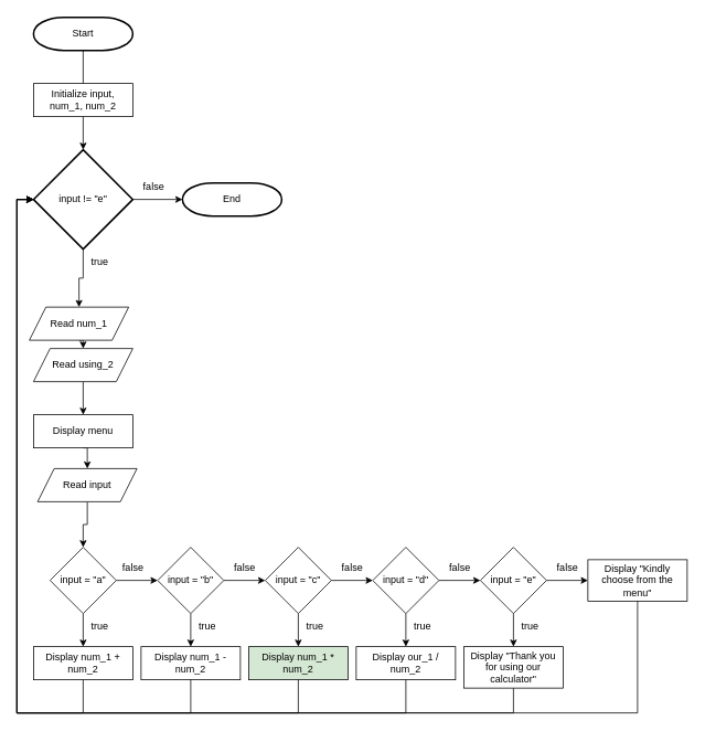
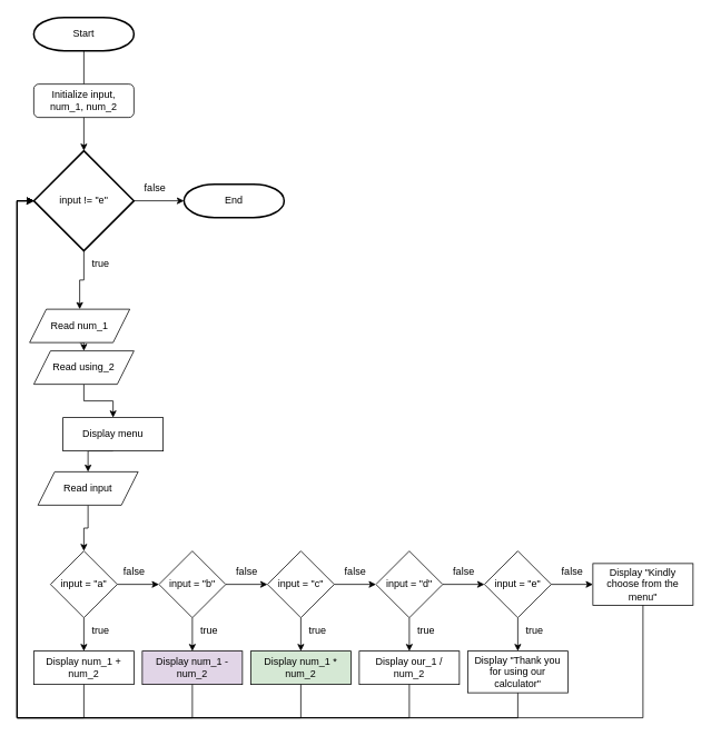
  <mxCell id="0" />
  <mxCell id="1" parent="0" />
  <mxCell id="2" style="edgeStyle=orthogonalEdgeStyle;rounded=0;orthogonalLoop=1;jettySize=auto;html=1;exitX=0.5;exitY=1;exitDx=0;exitDy=0;exitPerimeter=0;entryX=0.5;entryY=0;entryDx=0;entryDy=0;endArrow=none;" edge="1" parent="1" source="3" target="7"><mxGeometry relative="1" as="geometry" /></mxCell>
  <mxCell id="3" value="Start" style="strokeWidth=2;html=1;shape=mxgraph.flowchart.terminator;whiteSpace=wrap;" vertex="1" parent="1"><mxGeometry x="40" y="20" width="120" height="40" as="geometry" /></mxCell>
  <mxCell id="4" style="edgeStyle=orthogonalEdgeStyle;rounded=0;orthogonalLoop=1;jettySize=auto;html=1;exitX=0.5;exitY=1;exitDx=0;exitDy=0;exitPerimeter=0;entryX=0.5;entryY=0;entryDx=0;entryDy=0;" edge="1" parent="1" source="6" target="9"><mxGeometry relative="1" as="geometry" /></mxCell>
  <mxCell id="5" style="edgeStyle=orthogonalEdgeStyle;rounded=0;orthogonalLoop=1;jettySize=auto;html=1;exitX=1;exitY=0.5;exitDx=0;exitDy=0;exitPerimeter=0;entryX=0;entryY=0.5;entryDx=0;entryDy=0;entryPerimeter=0;" edge="1" parent="1" source="6" target="54"><mxGeometry relative="1" as="geometry"><mxPoint x="220" y="239.615" as="targetPoint" /></mxGeometry></mxCell>
  <mxCell id="6" value="input != &quot;e&quot;" style="strokeWidth=2;html=1;shape=mxgraph.flowchart.decision;whiteSpace=wrap;" vertex="1" parent="1"><mxGeometry x="40" y="180" width="120" height="120" as="geometry" /></mxCell>
- <mxCell id="7" value="Initialize input, num_1, num_2" style="rounded=0;whiteSpace=wrap;html=1;" vertex="1" parent="1"><mxGeometry x="40" y="100" width="120" height="40" as="geometry" /></mxCell>
+ <mxCell id="7" value="Initialize input, num_1, num_2" style="whiteSpace=wrap;html=1;rounded=1;" vertex="1" parent="1"><mxGeometry x="40" y="100" width="120" height="40" as="geometry" /></mxCell>
  <mxCell id="8" style="edgeStyle=orthogonalEdgeStyle;rounded=0;orthogonalLoop=1;jettySize=auto;html=1;exitX=0.5;exitY=1;exitDx=0;exitDy=0;entryX=0.5;entryY=0;entryDx=0;entryDy=0;" edge="1" parent="1" source="9" target="11"><mxGeometry relative="1" as="geometry" /></mxCell>
  <mxCell id="9" value="Read num_1" style="shape=parallelogram;perimeter=parallelogramPerimeter;whiteSpace=wrap;html=1;fixedSize=1;" vertex="1" parent="1"><mxGeometry x="35" y="370" width="120" height="40" as="geometry" /></mxCell>
  <mxCell id="10" style="edgeStyle=orthogonalEdgeStyle;rounded=0;orthogonalLoop=1;jettySize=auto;html=1;exitX=0.5;exitY=1;exitDx=0;exitDy=0;entryX=0.5;entryY=0;entryDx=0;entryDy=0;" edge="1" parent="1" source="11" target="15"><mxGeometry relative="1" as="geometry" /></mxCell>
  <mxCell id="11" value="Read using_2" style="shape=parallelogram;perimeter=parallelogramPerimeter;whiteSpace=wrap;html=1;fixedSize=1;" vertex="1" parent="1"><mxGeometry x="40" y="420" width="120" height="40" as="geometry" /></mxCell>
  <mxCell id="12" style="edgeStyle=orthogonalEdgeStyle;rounded=0;orthogonalLoop=1;jettySize=auto;html=1;exitX=0.5;exitY=1;exitDx=0;exitDy=0;entryX=0.5;entryY=0;entryDx=0;entryDy=0;" edge="1" parent="1" source="13" target="18"><mxGeometry relative="1" as="geometry" /></mxCell>
  <mxCell id="13" value="Read input" style="shape=parallelogram;perimeter=parallelogramPerimeter;whiteSpace=wrap;html=1;fixedSize=1;" vertex="1" parent="1"><mxGeometry x="45" y="565" width="120" height="40" as="geometry" /></mxCell>
  <mxCell id="14" style="edgeStyle=orthogonalEdgeStyle;rounded=0;orthogonalLoop=1;jettySize=auto;html=1;exitX=0.5;exitY=1;exitDx=0;exitDy=0;entryX=0.5;entryY=0;entryDx=0;entryDy=0;" edge="1" parent="1" source="15" target="13"><mxGeometry relative="1" as="geometry" /></mxCell>
- <mxCell id="15" value="Display menu" style="rounded=0;whiteSpace=wrap;html=1;" vertex="1" parent="1"><mxGeometry x="40" y="500" width="120" height="40" as="geometry" /></mxCell>
+ <mxCell id="15" value="Display menu" style="rounded=0;whiteSpace=wrap;html=1;" vertex="1" parent="1"><mxGeometry x="75" y="500" width="120" height="40" as="geometry" /></mxCell>
  <mxCell id="16" style="edgeStyle=orthogonalEdgeStyle;rounded=0;orthogonalLoop=1;jettySize=auto;html=1;exitX=0.5;exitY=1;exitDx=0;exitDy=0;entryX=0.5;entryY=0;entryDx=0;entryDy=0;" edge="1" parent="1" source="18" target="31"><mxGeometry relative="1" as="geometry" /></mxCell>
  <mxCell id="17" style="edgeStyle=orthogonalEdgeStyle;rounded=0;orthogonalLoop=1;jettySize=auto;html=1;exitX=1;exitY=0.5;exitDx=0;exitDy=0;entryX=0;entryY=0.5;entryDx=0;entryDy=0;" edge="1" parent="1" source="18" target="21"><mxGeometry relative="1" as="geometry" /></mxCell>
  <mxCell id="18" value="input = &quot;a&quot;" style="rhombus;whiteSpace=wrap;html=1;" vertex="1" parent="1"><mxGeometry x="60" y="660" width="80" height="80" as="geometry" /></mxCell>
  <mxCell id="19" style="edgeStyle=orthogonalEdgeStyle;rounded=0;orthogonalLoop=1;jettySize=auto;html=1;exitX=0.5;exitY=1;exitDx=0;exitDy=0;entryX=0.5;entryY=0;entryDx=0;entryDy=0;" edge="1" parent="1" source="21" target="32"><mxGeometry relative="1" as="geometry" /></mxCell>
  <mxCell id="20" style="edgeStyle=orthogonalEdgeStyle;rounded=0;orthogonalLoop=1;jettySize=auto;html=1;exitX=1;exitY=0.5;exitDx=0;exitDy=0;entryX=0;entryY=0.5;entryDx=0;entryDy=0;" edge="1" parent="1" source="21" target="24"><mxGeometry relative="1" as="geometry" /></mxCell>
  <mxCell id="21" value="input = &quot;b&quot;" style="rhombus;whiteSpace=wrap;html=1;" vertex="1" parent="1"><mxGeometry x="190" y="660" width="80" height="80" as="geometry" /></mxCell>
  <mxCell id="22" style="edgeStyle=orthogonalEdgeStyle;rounded=0;orthogonalLoop=1;jettySize=auto;html=1;exitX=0.5;exitY=1;exitDx=0;exitDy=0;entryX=0.5;entryY=0;entryDx=0;entryDy=0;" edge="1" parent="1" source="24" target="33"><mxGeometry relative="1" as="geometry" /></mxCell>
  <mxCell id="23" style="edgeStyle=orthogonalEdgeStyle;rounded=0;orthogonalLoop=1;jettySize=auto;html=1;exitX=1;exitY=0.5;exitDx=0;exitDy=0;" edge="1" parent="1" source="24" target="27"><mxGeometry relative="1" as="geometry" /></mxCell>
  <mxCell id="24" value="input = &quot;c&quot;" style="rhombus;whiteSpace=wrap;html=1;" vertex="1" parent="1"><mxGeometry x="320" y="660" width="80" height="80" as="geometry" /></mxCell>
  <mxCell id="25" style="edgeStyle=orthogonalEdgeStyle;rounded=0;orthogonalLoop=1;jettySize=auto;html=1;exitX=0.5;exitY=1;exitDx=0;exitDy=0;entryX=0.5;entryY=0;entryDx=0;entryDy=0;" edge="1" parent="1" source="27" target="34"><mxGeometry relative="1" as="geometry" /></mxCell>
  <mxCell id="26" style="edgeStyle=orthogonalEdgeStyle;rounded=0;orthogonalLoop=1;jettySize=auto;html=1;exitX=1;exitY=0.5;exitDx=0;exitDy=0;entryX=0;entryY=0.5;entryDx=0;entryDy=0;" edge="1" parent="1" source="27" target="30"><mxGeometry relative="1" as="geometry" /></mxCell>
  <mxCell id="27" value="input = &quot;d&quot;" style="rhombus;whiteSpace=wrap;html=1;" vertex="1" parent="1"><mxGeometry x="450" y="660" width="80" height="80" as="geometry" /></mxCell>
  <mxCell id="28" style="edgeStyle=orthogonalEdgeStyle;rounded=0;orthogonalLoop=1;jettySize=auto;html=1;exitX=0.5;exitY=1;exitDx=0;exitDy=0;entryX=0.5;entryY=0;entryDx=0;entryDy=0;" edge="1" parent="1" source="30" target="36"><mxGeometry relative="1" as="geometry" /></mxCell>
  <mxCell id="29" style="edgeStyle=orthogonalEdgeStyle;rounded=0;orthogonalLoop=1;jettySize=auto;html=1;exitX=1;exitY=0.5;exitDx=0;exitDy=0;entryX=0;entryY=0.5;entryDx=0;entryDy=0;" edge="1" parent="1" source="30" target="37"><mxGeometry relative="1" as="geometry" /></mxCell>
  <mxCell id="30" value="input = &quot;e&quot;" style="rhombus;whiteSpace=wrap;html=1;" vertex="1" parent="1"><mxGeometry x="580" y="660" width="80" height="80" as="geometry" /></mxCell>
  <mxCell id="31" value="Display num_1 + num_2" style="rounded=0;whiteSpace=wrap;html=1;" vertex="1" parent="1"><mxGeometry x="40" y="780" width="120" height="40" as="geometry" /></mxCell>
- <mxCell id="32" value="Display num_1 - num_2" style="rounded=0;whiteSpace=wrap;html=1;" vertex="1" parent="1"><mxGeometry x="170" y="780" width="120" height="40" as="geometry" /></mxCell>
+ <mxCell id="32" value="Display num_1 - num_2" style="rounded=0;whiteSpace=wrap;html=1;fillColor=#e1d5e7;" vertex="1" parent="1"><mxGeometry x="170" y="780" width="120" height="40" as="geometry" /></mxCell>
  <mxCell id="33" value="Display num_1 * num_2" style="rounded=0;whiteSpace=wrap;html=1;fillColor=#d5e8d4;" vertex="1" parent="1"><mxGeometry x="300" y="780" width="120" height="40" as="geometry" /></mxCell>
  <mxCell id="34" value="Display our_1 / num_2" style="rounded=0;whiteSpace=wrap;html=1;" vertex="1" parent="1"><mxGeometry x="430" y="780" width="120" height="40" as="geometry" /></mxCell>
  <mxCell id="35" style="edgeStyle=orthogonalEdgeStyle;rounded=0;orthogonalLoop=1;jettySize=auto;html=1;exitX=0.5;exitY=1;exitDx=0;exitDy=0;" edge="1" parent="1" source="36"><mxGeometry relative="1" as="geometry"><mxPoint x="40" y="240" as="targetPoint" /><Array as="points"><mxPoint x="620" y="860" /><mxPoint x="20" y="860" /><mxPoint x="20" y="240" /></Array></mxGeometry></mxCell>
  <mxCell id="36" value="Display &quot;Thank you for using our calculator&quot;" style="rounded=0;whiteSpace=wrap;html=1;" vertex="1" parent="1"><mxGeometry x="560" y="780" width="120" height="50" as="geometry" /></mxCell>
  <mxCell id="37" value="Display &quot;Kindly choose from the menu&quot;" style="rounded=0;whiteSpace=wrap;html=1;" vertex="1" parent="1"><mxGeometry x="710" y="675" width="120" height="50" as="geometry" /></mxCell>
  <mxCell id="38" style="edgeStyle=orthogonalEdgeStyle;rounded=0;orthogonalLoop=1;jettySize=auto;html=1;exitX=0.5;exitY=1;exitDx=0;exitDy=0;entryX=0.5;entryY=0;entryDx=0;entryDy=0;entryPerimeter=0;" edge="1" parent="1" source="7" target="6"><mxGeometry relative="1" as="geometry" /></mxCell>
  <mxCell id="39" style="edgeStyle=orthogonalEdgeStyle;rounded=0;orthogonalLoop=1;jettySize=auto;html=1;exitX=0.5;exitY=1;exitDx=0;exitDy=0;entryX=0;entryY=0.5;entryDx=0;entryDy=0;entryPerimeter=0;" edge="1" parent="1" source="31" target="6"><mxGeometry relative="1" as="geometry"><Array as="points"><mxPoint x="100" y="860" /><mxPoint x="20" y="860" /><mxPoint x="20" y="240" /></Array></mxGeometry></mxCell>
  <mxCell id="40" style="edgeStyle=orthogonalEdgeStyle;rounded=0;orthogonalLoop=1;jettySize=auto;html=1;exitX=0.5;exitY=1;exitDx=0;exitDy=0;entryX=0;entryY=0.5;entryDx=0;entryDy=0;entryPerimeter=0;" edge="1" parent="1" source="32" target="6"><mxGeometry relative="1" as="geometry"><Array as="points"><mxPoint x="230" y="860" /><mxPoint x="20" y="860" /><mxPoint x="20" y="240" /></Array></mxGeometry></mxCell>
  <mxCell id="41" style="edgeStyle=orthogonalEdgeStyle;rounded=0;orthogonalLoop=1;jettySize=auto;html=1;exitX=0.5;exitY=1;exitDx=0;exitDy=0;entryX=0;entryY=0.5;entryDx=0;entryDy=0;entryPerimeter=0;" edge="1" parent="1" source="33" target="6"><mxGeometry relative="1" as="geometry"><Array as="points"><mxPoint x="360" y="860" /><mxPoint x="20" y="860" /><mxPoint x="20" y="240" /></Array></mxGeometry></mxCell>
  <mxCell id="42" style="edgeStyle=orthogonalEdgeStyle;rounded=0;orthogonalLoop=1;jettySize=auto;html=1;exitX=0.5;exitY=1;exitDx=0;exitDy=0;entryX=0;entryY=0.5;entryDx=0;entryDy=0;entryPerimeter=0;" edge="1" parent="1" source="34" target="6"><mxGeometry relative="1" as="geometry"><Array as="points"><mxPoint x="490" y="860" /><mxPoint x="20" y="860" /><mxPoint x="20" y="240" /></Array></mxGeometry></mxCell>
  <mxCell id="43" value="true" style="text;html=1;align=center;verticalAlign=middle;resizable=0;points=[];autosize=1;strokeColor=none;fillColor=none;" vertex="1" parent="1"><mxGeometry x="100" y="740" width="40" height="30" as="geometry" /></mxCell>
  <mxCell id="44" value="true" style="text;html=1;align=center;verticalAlign=middle;resizable=0;points=[];autosize=1;strokeColor=none;fillColor=none;" vertex="1" parent="1"><mxGeometry x="360" y="740" width="40" height="30" as="geometry" /></mxCell>
  <mxCell id="45" value="true" style="text;html=1;align=center;verticalAlign=middle;resizable=0;points=[];autosize=1;strokeColor=none;fillColor=none;" vertex="1" parent="1"><mxGeometry x="490" y="740" width="40" height="30" as="geometry" /></mxCell>
  <mxCell id="46" value="true" style="text;html=1;align=center;verticalAlign=middle;resizable=0;points=[];autosize=1;strokeColor=none;fillColor=none;" vertex="1" parent="1"><mxGeometry x="620" y="740" width="40" height="30" as="geometry" /></mxCell>
  <mxCell id="47" value="true" style="text;html=1;align=center;verticalAlign=middle;resizable=0;points=[];autosize=1;strokeColor=none;fillColor=none;" vertex="1" parent="1"><mxGeometry x="230" y="740" width="40" height="30" as="geometry" /></mxCell>
  <mxCell id="48" value="false" style="text;html=1;align=center;verticalAlign=middle;resizable=0;points=[];autosize=1;strokeColor=none;fillColor=none;" vertex="1" parent="1"><mxGeometry x="135" y="670" width="50" height="30" as="geometry" /></mxCell>
  <mxCell id="49" value="false" style="text;html=1;align=center;verticalAlign=middle;resizable=0;points=[];autosize=1;strokeColor=none;fillColor=none;" vertex="1" parent="1"><mxGeometry x="270" y="670" width="50" height="30" as="geometry" /></mxCell>
  <mxCell id="50" value="false" style="text;html=1;align=center;verticalAlign=middle;resizable=0;points=[];autosize=1;strokeColor=none;fillColor=none;" vertex="1" parent="1"><mxGeometry x="400" y="670" width="50" height="30" as="geometry" /></mxCell>
  <mxCell id="51" value="false" style="text;html=1;align=center;verticalAlign=middle;resizable=0;points=[];autosize=1;strokeColor=none;fillColor=none;" vertex="1" parent="1"><mxGeometry x="530" y="670" width="50" height="30" as="geometry" /></mxCell>
  <mxCell id="52" value="false" style="text;html=1;align=center;verticalAlign=middle;resizable=0;points=[];autosize=1;strokeColor=none;fillColor=none;" vertex="1" parent="1"><mxGeometry x="660" y="670" width="50" height="30" as="geometry" /></mxCell>
  <mxCell id="53" style="edgeStyle=orthogonalEdgeStyle;rounded=0;orthogonalLoop=1;jettySize=auto;html=1;exitX=0.5;exitY=1;exitDx=0;exitDy=0;entryX=0;entryY=0.5;entryDx=0;entryDy=0;entryPerimeter=0;" edge="1" parent="1" source="37" target="6"><mxGeometry relative="1" as="geometry"><Array as="points"><mxPoint x="770" y="860" /><mxPoint x="20" y="860" /><mxPoint x="20" y="240" /></Array></mxGeometry></mxCell>
  <mxCell id="54" value="End" style="strokeWidth=2;html=1;shape=mxgraph.flowchart.terminator;whiteSpace=wrap;" vertex="1" parent="1"><mxGeometry x="220" y="220" width="120" height="40" as="geometry" /></mxCell>
  <mxCell id="55" value="true" style="text;html=1;align=center;verticalAlign=middle;resizable=0;points=[];autosize=1;strokeColor=none;fillColor=none;" vertex="1" parent="1"><mxGeometry x="100" y="300" width="40" height="30" as="geometry" /></mxCell>
  <mxCell id="56" value="false" style="text;html=1;align=center;verticalAlign=middle;resizable=0;points=[];autosize=1;strokeColor=none;fillColor=none;" vertex="1" parent="1"><mxGeometry x="160" y="210" width="50" height="30" as="geometry" /></mxCell>
